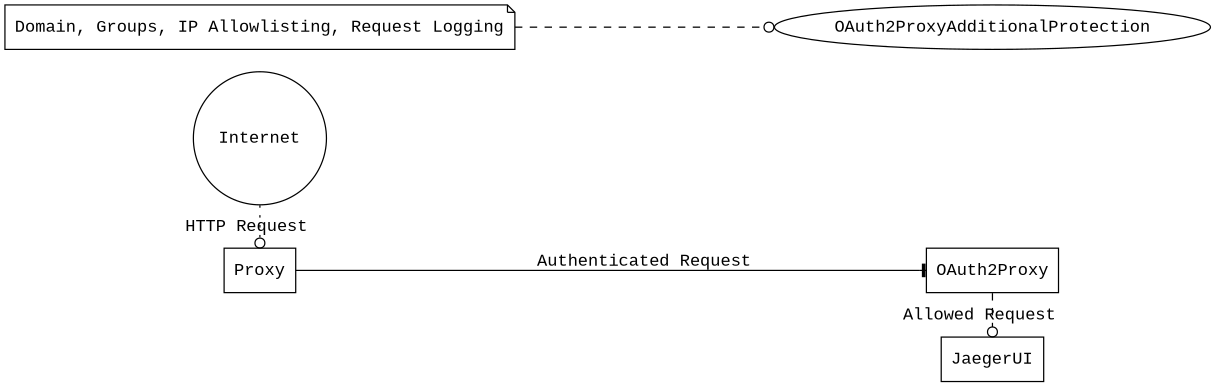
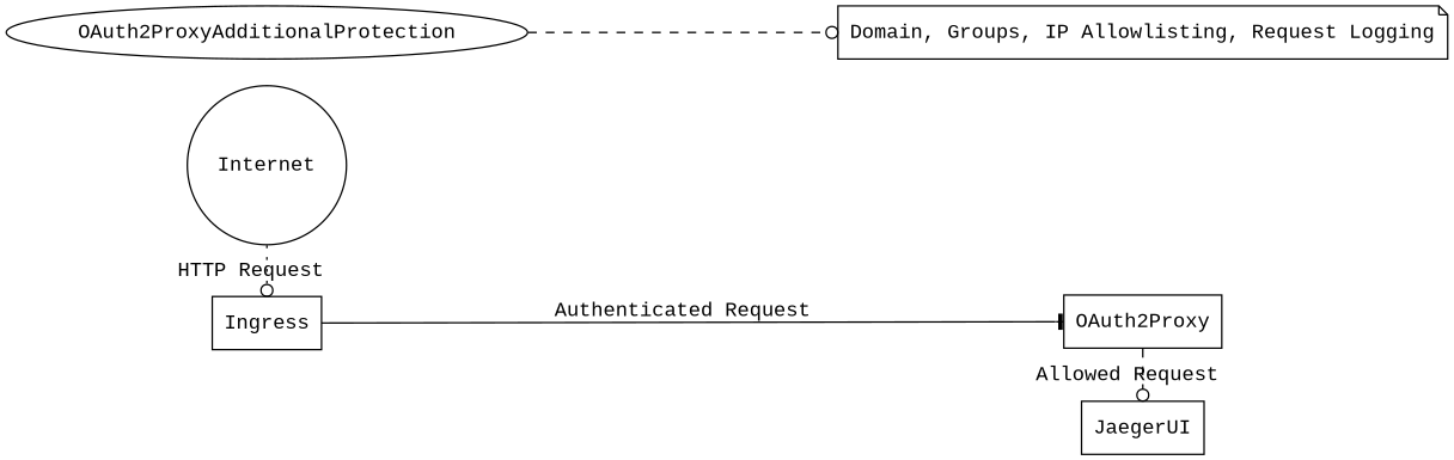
  digraph {
    fontname="Liberation Mono"
    rankdir=LR
    node [fontname="Liberation Mono" shape=box]
    edge [fontname="Liberation Mono" style=invis]
    OAuth2Proxy
    JaegerUI
    n3 [label=Internet shape=circle]
-   Ingress [label=Proxy]
+   Ingress
    OAuth2ProxyAdditionalProtection [shape=""]
    n6 [label="Domain, Groups, IP Allowlisting, Request Logging" shape=note]
    subgraph sub_1 {
      rank=same
      OAuth2Proxy
      JaegerUI
    }
    subgraph sub_2 {
      rank=same
      n3
      Ingress
    }
    subgraph cluster_3 {
      label="K8s Ingress"
    }
    subgraph cluster_4 {
      style=invis
    }
    subgraph cluster_5 {
      label="oauth2-proxy"
    }
    subgraph cluster_6 {
      label="Jaeger UI"
    }
    OAuth2Proxy -> JaegerUI [arrowhead=odot label="Allowed Request" style=dashed]
    OAuth2Proxy -> JaegerUI
    n3 -> Ingress [arrowhead=odot label="HTTP Request" style=dotted]
    n3 -> Ingress
    Ingress -> OAuth2Proxy [arrowhead=tee label="Authenticated Request" style=solid]
    Ingress -> OAuth2Proxy
-   n6 -> OAuth2ProxyAdditionalProtection [arrowhead=odot style=dashed]
+   OAuth2ProxyAdditionalProtection -> n6 [arrowhead=odot style=dashed]
  }
